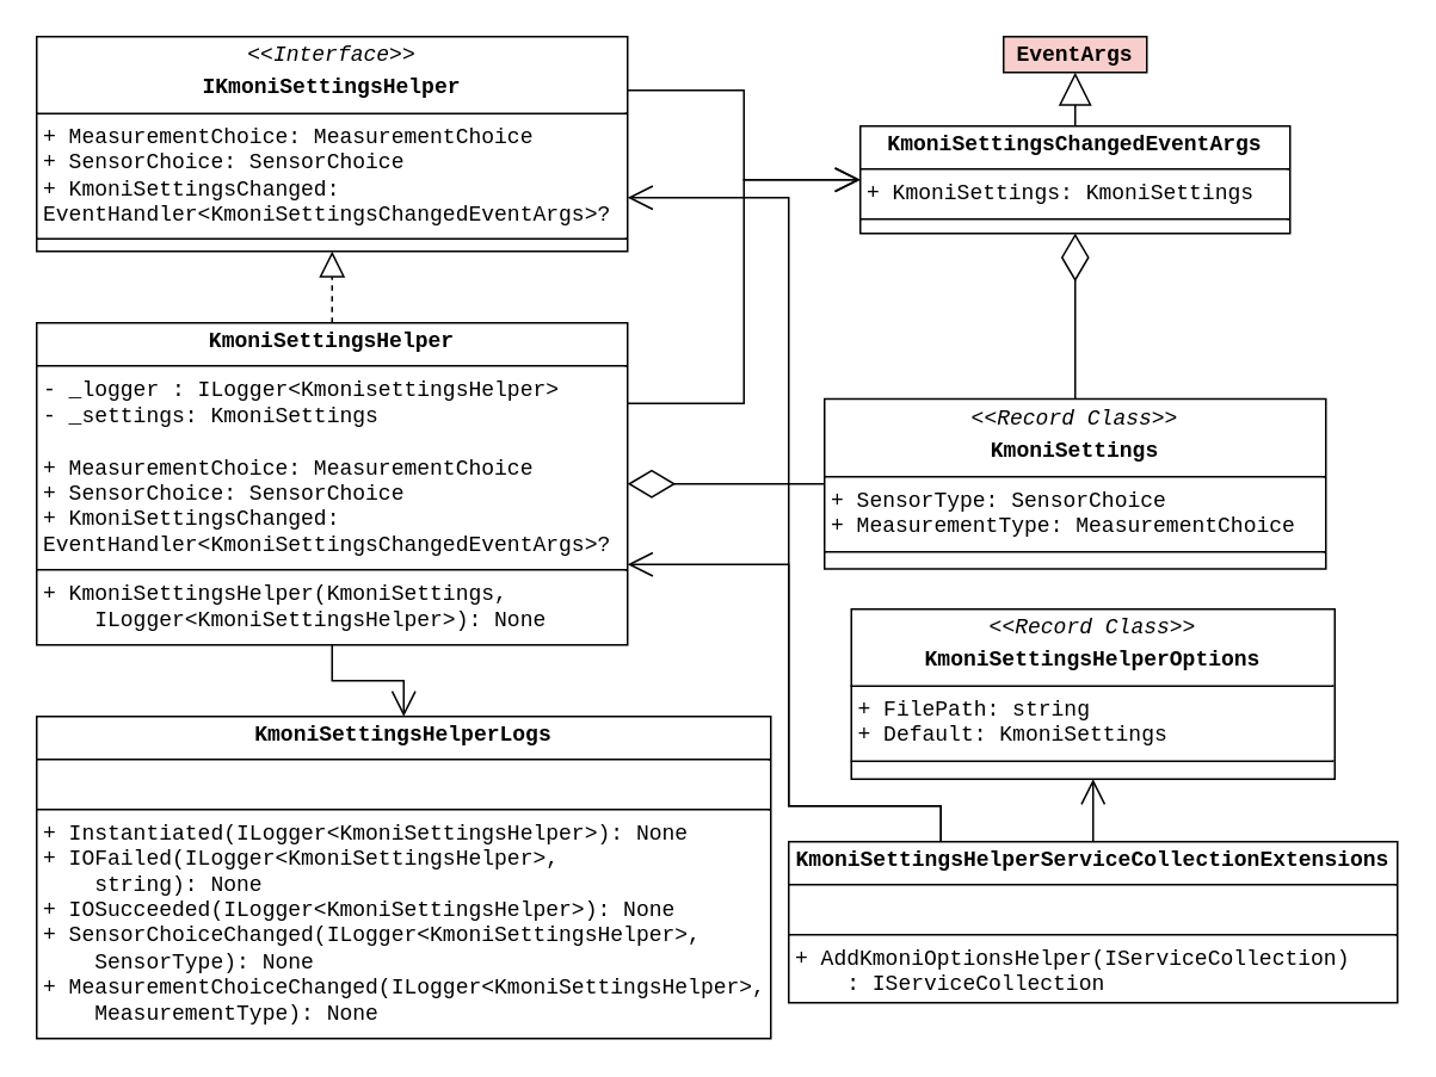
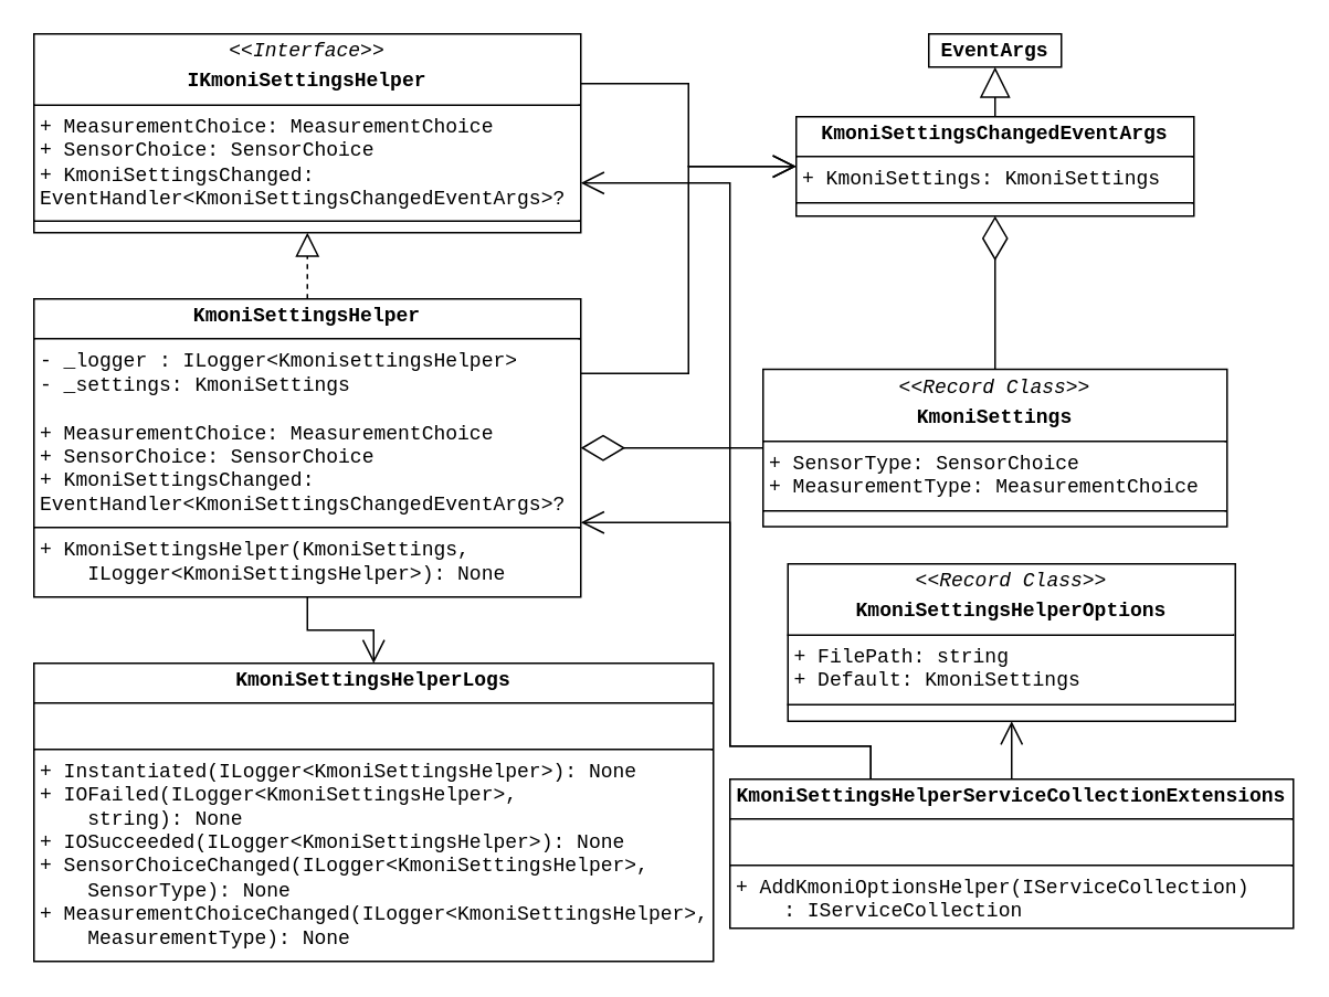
  <mxCell id="0" />
  <mxCell id="1" parent="0" />
  <mxCell id="2" value="&lt;p style=&quot;margin:0px;margin-top:4px;text-align:center;&quot;&gt;&lt;i&gt;&amp;lt;&amp;lt;Interface&amp;gt;&amp;gt;&lt;/i&gt;&lt;/p&gt;&lt;p style=&quot;margin:0px;margin-top:4px;text-align:center;&quot;&gt;&lt;b&gt;IKmoniSettingsHelper&lt;/b&gt;&lt;/p&gt;&lt;hr size=&quot;1&quot; style=&quot;border-style:solid;&quot;&gt;&lt;p style=&quot;margin:0px;margin-left:4px;&quot;&gt;+ MeasurementChoice: MeasurementChoice&lt;/p&gt;&lt;p style=&quot;margin:0px;margin-left:4px;&quot;&gt;+ SensorChoice: SensorChoice&lt;/p&gt;&lt;p style=&quot;margin:0px;margin-left:4px;&quot;&gt;+ KmoniSettingsChanged: EventHandler&amp;lt;KmoniSettingsChangedEventArgs&amp;gt;?&lt;/p&gt;&lt;hr size=&quot;1&quot; style=&quot;border-style:solid;&quot;&gt;&lt;p style=&quot;margin:0px;margin-left:4px;&quot;&gt;&lt;br&gt;&lt;/p&gt;" style="verticalAlign=top;align=left;overflow=fill;html=1;whiteSpace=wrap;fontFamily=Courier New;" parent="1" vertex="1"><mxGeometry x="20" y="20" width="330" height="120" as="geometry" /></mxCell>
  <mxCell id="3" value="&lt;p style=&quot;margin:0px;margin-top:4px;text-align:center;&quot;&gt;&lt;b style=&quot;background-color: transparent; color: light-dark(rgb(0, 0, 0), rgb(255, 255, 255));&quot;&gt;KmoniSettingsHelper&lt;/b&gt;&lt;/p&gt;&lt;hr size=&quot;1&quot; style=&quot;border-style:solid;&quot;&gt;&lt;p style=&quot;margin:0px;margin-left:4px;&quot;&gt;- _logger&lt;span style=&quot;background-color: transparent; color: light-dark(rgb(0, 0, 0), rgb(255, 255, 255));&quot;&gt;&amp;nbsp;: ILogger&amp;lt;KmonisettingsHelper&amp;gt;&lt;/span&gt;&lt;/p&gt;&lt;p style=&quot;margin:0px;margin-left:4px;&quot;&gt;&lt;span style=&quot;background-color: transparent; color: light-dark(rgb(0, 0, 0), rgb(255, 255, 255));&quot;&gt;- _settings: KmoniSettings&lt;/span&gt;&lt;/p&gt;&lt;p style=&quot;margin:0px;margin-left:4px;&quot;&gt;&lt;span style=&quot;background-color: transparent; color: light-dark(rgb(0, 0, 0), rgb(255, 255, 255));&quot;&gt;&lt;br&gt;&lt;/span&gt;&lt;/p&gt;&lt;p style=&quot;margin: 0px 0px 0px 4px;&quot;&gt;+ MeasurementChoice: MeasurementChoice&lt;/p&gt;&lt;p style=&quot;margin: 0px 0px 0px 4px;&quot;&gt;+ SensorChoice: SensorChoice&lt;/p&gt;&lt;p style=&quot;margin: 0px 0px 0px 4px;&quot;&gt;+ KmoniSettingsChanged: EventHandler&amp;lt;KmoniSettingsChangedEventArgs&amp;gt;?&lt;/p&gt;&lt;hr size=&quot;1&quot; style=&quot;border-style:solid;&quot;&gt;&lt;p style=&quot;margin: 0px 0px 0px 4px;&quot;&gt;+ KmoniSettingsHelper(KmoniSettings,&lt;/p&gt;&lt;p style=&quot;margin: 0px 0px 0px 4px;&quot;&gt;&amp;nbsp; &amp;nbsp; ILogger&amp;lt;KmoniSettingsHelper&amp;gt;): None&lt;/p&gt;" style="verticalAlign=top;align=left;overflow=fill;html=1;whiteSpace=wrap;fontFamily=Courier New;" parent="1" vertex="1"><mxGeometry x="20" y="180" width="330" height="180" as="geometry" /></mxCell>
  <mxCell id="4" value="&lt;p style=&quot;margin:0px;margin-top:4px;text-align:center;&quot;&gt;&lt;b style=&quot;background-color: transparent; color: light-dark(rgb(0, 0, 0), rgb(255, 255, 255));&quot;&gt;KmoniSettingsChangedEventArgs&lt;/b&gt;&lt;/p&gt;&lt;hr size=&quot;1&quot; style=&quot;border-style:solid;&quot;&gt;&lt;p style=&quot;margin:0px;margin-left:4px;&quot;&gt;+ KmoniSettings: KmoniSettings&lt;br&gt;&lt;/p&gt;&lt;hr size=&quot;1&quot; style=&quot;border-style:solid;&quot;&gt;&lt;p style=&quot;margin:0px;margin-left:4px;&quot;&gt;&lt;br&gt;&lt;/p&gt;" style="verticalAlign=top;align=left;overflow=fill;html=1;whiteSpace=wrap;fontFamily=Courier New;" vertex="1" parent="1"><mxGeometry x="480" y="70" width="240" height="60" as="geometry" /></mxCell>
- <mxCell id="5" value="&lt;p style=&quot;margin:0px;margin-top:4px;text-align:center;&quot;&gt;&lt;b style=&quot;background-color: transparent; color: light-dark(rgb(0, 0, 0), rgb(255, 255, 255));&quot;&gt;EventArgs&lt;/b&gt;&lt;/p&gt;&lt;p style=&quot;margin:0px;margin-left:4px;&quot;&gt;&lt;br&gt;&lt;/p&gt;" style="verticalAlign=top;align=left;overflow=fill;html=1;whiteSpace=wrap;fontFamily=Courier New;fillColor=#f8cecc;" vertex="1" parent="1"><mxGeometry x="560" y="20" width="80" height="20" as="geometry" /></mxCell>
+ <mxCell id="5" value="&lt;p style=&quot;margin:0px;margin-top:4px;text-align:center;&quot;&gt;&lt;b style=&quot;background-color: transparent; color: light-dark(rgb(0, 0, 0), rgb(255, 255, 255));&quot;&gt;EventArgs&lt;/b&gt;&lt;/p&gt;&lt;p style=&quot;margin:0px;margin-left:4px;&quot;&gt;&lt;br&gt;&lt;/p&gt;" style="verticalAlign=top;align=left;overflow=fill;html=1;whiteSpace=wrap;fontFamily=Courier New;" vertex="1" parent="1"><mxGeometry x="560" y="20" width="80" height="20" as="geometry" /></mxCell>
  <mxCell id="6" value="&lt;p style=&quot;margin:0px;margin-top:4px;text-align:center;&quot;&gt;&lt;i&gt;&amp;lt;&amp;lt;Record Class&amp;gt;&amp;gt;&lt;/i&gt;&lt;/p&gt;&lt;p style=&quot;margin:0px;margin-top:4px;text-align:center;&quot;&gt;&lt;b&gt;KmoniSettings&lt;/b&gt;&lt;/p&gt;&lt;hr size=&quot;1&quot; style=&quot;border-style:solid;&quot;&gt;&lt;p style=&quot;margin:0px;margin-left:4px;&quot;&gt;+ SensorType: SensorChoice&lt;br&gt;&lt;/p&gt;&lt;p style=&quot;margin:0px;margin-left:4px;&quot;&gt;+ MeasurementType: MeasurementChoice&lt;/p&gt;&lt;hr size=&quot;1&quot; style=&quot;border-style:solid;&quot;&gt;&lt;p style=&quot;margin:0px;margin-left:4px;&quot;&gt;&lt;br&gt;&lt;/p&gt;" style="verticalAlign=top;align=left;overflow=fill;html=1;whiteSpace=wrap;fontFamily=Courier New;" vertex="1" parent="1"><mxGeometry x="460" y="222.5" width="280" height="95" as="geometry" /></mxCell>
  <mxCell id="7" value="&lt;p style=&quot;margin:0px;margin-top:4px;text-align:center;&quot;&gt;&lt;i&gt;&amp;lt;&amp;lt;Record Class&amp;gt;&amp;gt;&lt;/i&gt;&lt;/p&gt;&lt;p style=&quot;margin:0px;margin-top:4px;text-align:center;&quot;&gt;&lt;b&gt;KmoniSettingsHelperOptions&lt;/b&gt;&lt;/p&gt;&lt;hr size=&quot;1&quot; style=&quot;border-style:solid;&quot;&gt;&lt;p style=&quot;margin:0px;margin-left:4px;&quot;&gt;+ FilePath: string&lt;/p&gt;&lt;p style=&quot;margin:0px;margin-left:4px;&quot;&gt;+ Default: KmoniSettings&lt;/p&gt;&lt;hr size=&quot;1&quot; style=&quot;border-style:solid;&quot;&gt;&lt;p style=&quot;margin:0px;margin-left:4px;&quot;&gt;&lt;br&gt;&lt;/p&gt;" style="verticalAlign=top;align=left;overflow=fill;html=1;whiteSpace=wrap;fontFamily=Courier New;" vertex="1" parent="1"><mxGeometry x="475" y="340" width="270" height="95" as="geometry" /></mxCell>
  <mxCell id="8" value="&lt;p style=&quot;margin:0px;margin-top:4px;text-align:center;&quot;&gt;&lt;b style=&quot;background-color: transparent; color: light-dark(rgb(0, 0, 0), rgb(255, 255, 255));&quot;&gt;KmoniSettingsHelperServiceCollectionExtensions&lt;/b&gt;&lt;/p&gt;&lt;hr size=&quot;1&quot; style=&quot;border-style:solid;&quot;&gt;&lt;p style=&quot;margin:0px;margin-left:4px;&quot;&gt;&lt;br&gt;&lt;/p&gt;&lt;hr size=&quot;1&quot; style=&quot;border-style:solid;&quot;&gt;&lt;p style=&quot;margin:0px;margin-left:4px;&quot;&gt;+ AddKmoniOptionsHelper(IServiceCollection)&lt;/p&gt;&lt;p style=&quot;margin:0px;margin-left:4px;&quot;&gt;&amp;nbsp; &amp;nbsp; : IServiceCollection&lt;/p&gt;" style="verticalAlign=top;align=left;overflow=fill;html=1;whiteSpace=wrap;fontFamily=Courier New;" vertex="1" parent="1"><mxGeometry x="440" y="470" width="340" height="90" as="geometry" /></mxCell>
  <mxCell id="9" value="&lt;p style=&quot;margin:0px;margin-top:4px;text-align:center;&quot;&gt;&lt;b style=&quot;background-color: transparent; color: light-dark(rgb(0, 0, 0), rgb(255, 255, 255));&quot;&gt;KmoniSettingsHelperLogs&lt;/b&gt;&lt;/p&gt;&lt;hr size=&quot;1&quot; style=&quot;border-style:solid;&quot;&gt;&lt;p style=&quot;margin:0px;margin-left:4px;&quot;&gt;&lt;br&gt;&lt;/p&gt;&lt;hr size=&quot;1&quot; style=&quot;border-style:solid;&quot;&gt;&lt;p style=&quot;margin:0px;margin-left:4px;&quot;&gt;+ Instantiated(ILogger&amp;lt;KmoniSettingsHelper&amp;gt;): None&lt;/p&gt;&lt;p style=&quot;margin:0px;margin-left:4px;&quot;&gt;+ IOFailed(ILogger&amp;lt;KmoniSettingsHelper&amp;gt;,&lt;/p&gt;&lt;p style=&quot;margin:0px;margin-left:4px;&quot;&gt;&amp;nbsp; &amp;nbsp; string): None&lt;/p&gt;&lt;p style=&quot;margin:0px;margin-left:4px;&quot;&gt;+ IOSucceeded(ILogger&amp;lt;KmoniSettingsHelper&amp;gt;): None&lt;/p&gt;&lt;p style=&quot;margin:0px;margin-left:4px;&quot;&gt;+ SensorChoiceChanged(ILogger&amp;lt;KmoniSettingsHelper&amp;gt;,&lt;/p&gt;&lt;p style=&quot;margin:0px;margin-left:4px;&quot;&gt;&amp;nbsp; &amp;nbsp; SensorType): None&lt;/p&gt;&lt;p style=&quot;margin:0px;margin-left:4px;&quot;&gt;+ MeasurementChoiceChanged(ILogger&amp;lt;KmoniSettingsHelper&amp;gt;,&lt;/p&gt;&lt;p style=&quot;margin:0px;margin-left:4px;&quot;&gt;&amp;nbsp; &amp;nbsp; MeasurementType): None&lt;/p&gt;" style="verticalAlign=top;align=left;overflow=fill;html=1;whiteSpace=wrap;fontFamily=Courier New;" vertex="1" parent="1"><mxGeometry x="20" y="400" width="410" height="180" as="geometry" /></mxCell>
  <mxCell id="10" value="" style="endArrow=block;dashed=1;endFill=0;endSize=12;html=1;rounded=0;entryX=0.5;entryY=1;entryDx=0;entryDy=0;exitX=0.5;exitY=0;exitDx=0;exitDy=0;" edge="1" parent="1" source="3" target="2"><mxGeometry width="160" relative="1" as="geometry"><mxPoint x="400" y="320" as="sourcePoint" /><mxPoint x="560" y="320" as="targetPoint" /></mxGeometry></mxCell>
  <mxCell id="11" value="" style="endArrow=block;endSize=16;endFill=0;html=1;rounded=0;exitX=0.5;exitY=0;exitDx=0;exitDy=0;entryX=0.5;entryY=1;entryDx=0;entryDy=0;" edge="1" parent="1" source="4" target="5"><mxGeometry width="160" relative="1" as="geometry"><mxPoint x="440" y="220" as="sourcePoint" /><mxPoint x="600" y="220" as="targetPoint" /><mxPoint as="offset" /></mxGeometry></mxCell>
  <mxCell id="12" value="" style="endArrow=diamondThin;endFill=0;endSize=24;html=1;rounded=0;entryX=0.5;entryY=1;entryDx=0;entryDy=0;exitX=0.5;exitY=0;exitDx=0;exitDy=0;" edge="1" parent="1" source="6" target="4"><mxGeometry width="160" relative="1" as="geometry"><mxPoint x="360" y="300" as="sourcePoint" /><mxPoint x="520" y="300" as="targetPoint" /></mxGeometry></mxCell>
  <mxCell id="13" value="" style="endArrow=diamondThin;endFill=0;endSize=24;html=1;rounded=0;entryX=1;entryY=0.5;entryDx=0;entryDy=0;exitX=0;exitY=0.5;exitDx=0;exitDy=0;" edge="1" parent="1" source="6" target="3"><mxGeometry width="160" relative="1" as="geometry"><mxPoint x="610" y="233" as="sourcePoint" /><mxPoint x="610" y="140" as="targetPoint" /></mxGeometry></mxCell>
  <mxCell id="14" value="" style="endArrow=open;endFill=1;endSize=12;html=1;rounded=0;entryX=0;entryY=0.5;entryDx=0;entryDy=0;exitX=1;exitY=0.25;exitDx=0;exitDy=0;edgeStyle=elbowEdgeStyle;" edge="1" parent="1" source="2" target="4"><mxGeometry width="160" relative="1" as="geometry"><mxPoint x="360" y="300" as="sourcePoint" /><mxPoint x="520" y="300" as="targetPoint" /></mxGeometry></mxCell>
  <mxCell id="15" value="" style="endArrow=open;endFill=1;endSize=12;html=1;rounded=0;entryX=0;entryY=0.5;entryDx=0;entryDy=0;exitX=1;exitY=0.25;exitDx=0;exitDy=0;edgeStyle=elbowEdgeStyle;" edge="1" parent="1" source="3" target="4"><mxGeometry width="160" relative="1" as="geometry"><mxPoint x="360" y="90" as="sourcePoint" /><mxPoint x="490" y="110" as="targetPoint" /></mxGeometry></mxCell>
  <mxCell id="16" value="" style="endArrow=open;endFill=1;endSize=12;html=1;rounded=0;entryX=0.5;entryY=0;entryDx=0;entryDy=0;exitX=0.5;exitY=1;exitDx=0;exitDy=0;edgeStyle=elbowEdgeStyle;elbow=vertical;" edge="1" parent="1" source="3" target="9"><mxGeometry width="160" relative="1" as="geometry"><mxPoint x="360" y="310" as="sourcePoint" /><mxPoint x="520" y="310" as="targetPoint" /></mxGeometry></mxCell>
  <mxCell id="17" value="" style="endArrow=open;endFill=1;endSize=12;html=1;rounded=0;entryX=0.5;entryY=1;entryDx=0;entryDy=0;exitX=0.5;exitY=0;exitDx=0;exitDy=0;" edge="1" parent="1" source="8" target="7"><mxGeometry width="160" relative="1" as="geometry"><mxPoint x="360" y="310" as="sourcePoint" /><mxPoint x="520" y="310" as="targetPoint" /></mxGeometry></mxCell>
  <mxCell id="18" value="" style="endArrow=open;endFill=1;endSize=12;html=1;rounded=0;exitX=0.25;exitY=0;exitDx=0;exitDy=0;entryX=1;entryY=0.75;entryDx=0;entryDy=0;edgeStyle=orthogonalEdgeStyle;" edge="1" parent="1" source="8" target="2"><mxGeometry width="160" relative="1" as="geometry"><mxPoint x="360" y="310" as="sourcePoint" /><mxPoint x="520" y="310" as="targetPoint" /><Array as="points"><mxPoint x="525" y="450" /><mxPoint x="440" y="450" /><mxPoint x="440" y="110" /></Array></mxGeometry></mxCell>
  <mxCell id="19" value="" style="endArrow=open;endFill=1;endSize=12;html=1;rounded=0;exitX=0.25;exitY=0;exitDx=0;exitDy=0;entryX=1;entryY=0.75;entryDx=0;entryDy=0;edgeStyle=orthogonalEdgeStyle;" edge="1" parent="1" source="8" target="3"><mxGeometry width="160" relative="1" as="geometry"><mxPoint x="360" y="310" as="sourcePoint" /><mxPoint x="520" y="310" as="targetPoint" /><Array as="points"><mxPoint x="525" y="450" /><mxPoint x="440" y="450" /><mxPoint x="440" y="315" /></Array></mxGeometry></mxCell>
